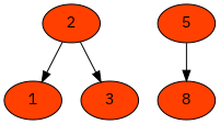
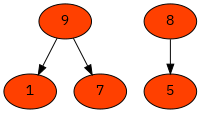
  digraph {
    fontname="IBM Plex Mono"
    node [fillcolor="#FF4000" fontname="IBM Plex Mono" style=filled]
    edge [fontname="IBM Plex Mono"]
    n1 [label=1]
-   n2 [label=2]
-   n3 [label=3]
+   n2 [label=9]
+   n3 [label=7]
    n4 [label=5]
    n5 [label=8]
    n2 -> n1
    n2 -> n3
-   n4 -> n5
+   n5 -> n4
  }
